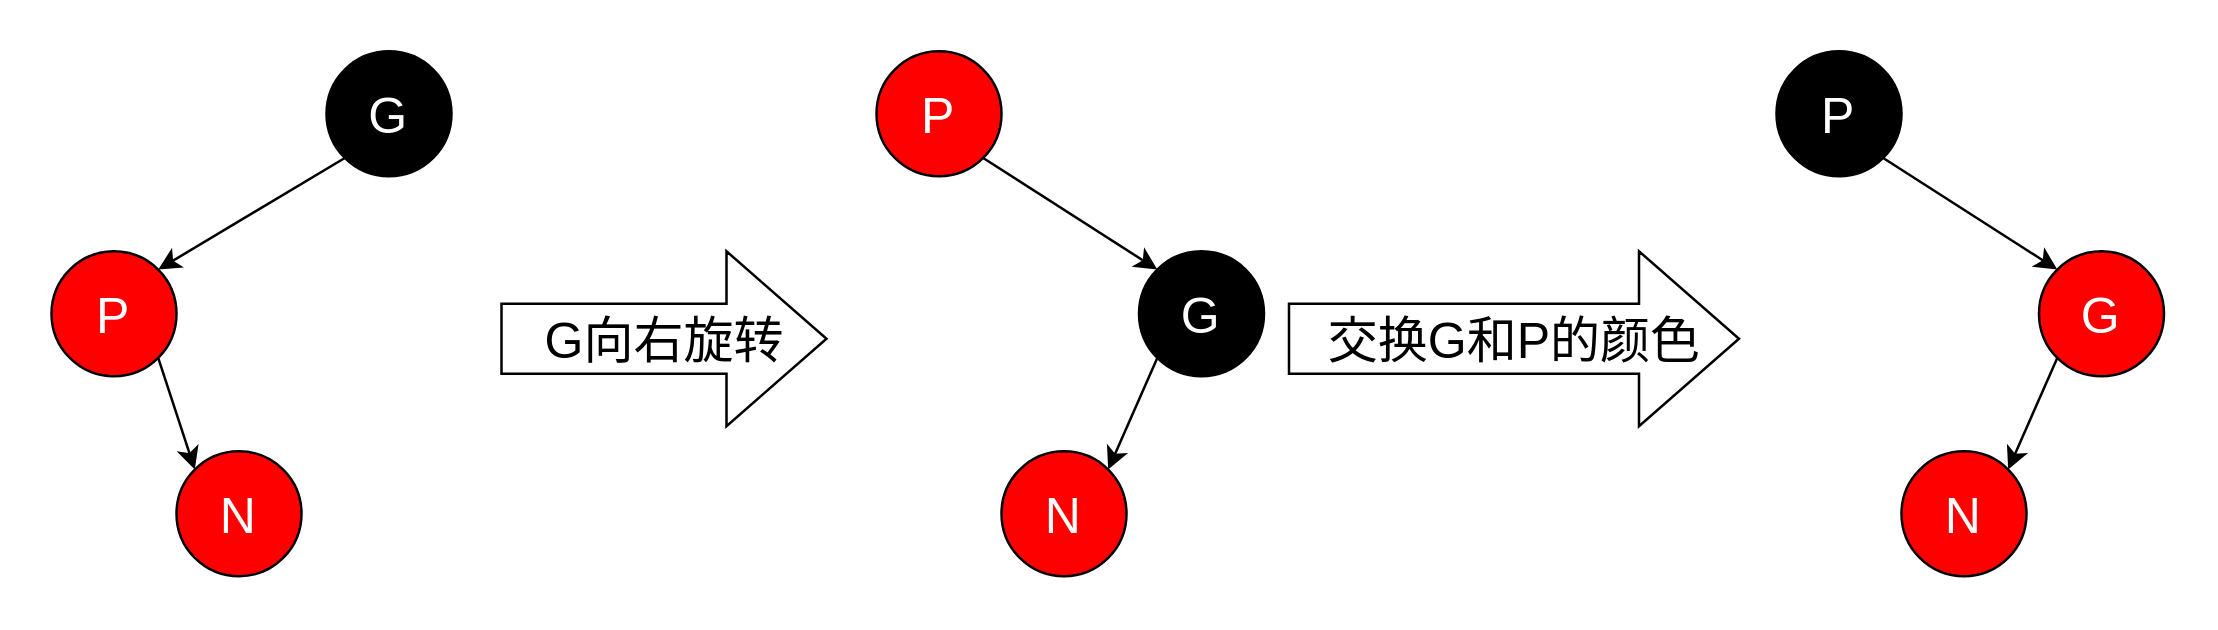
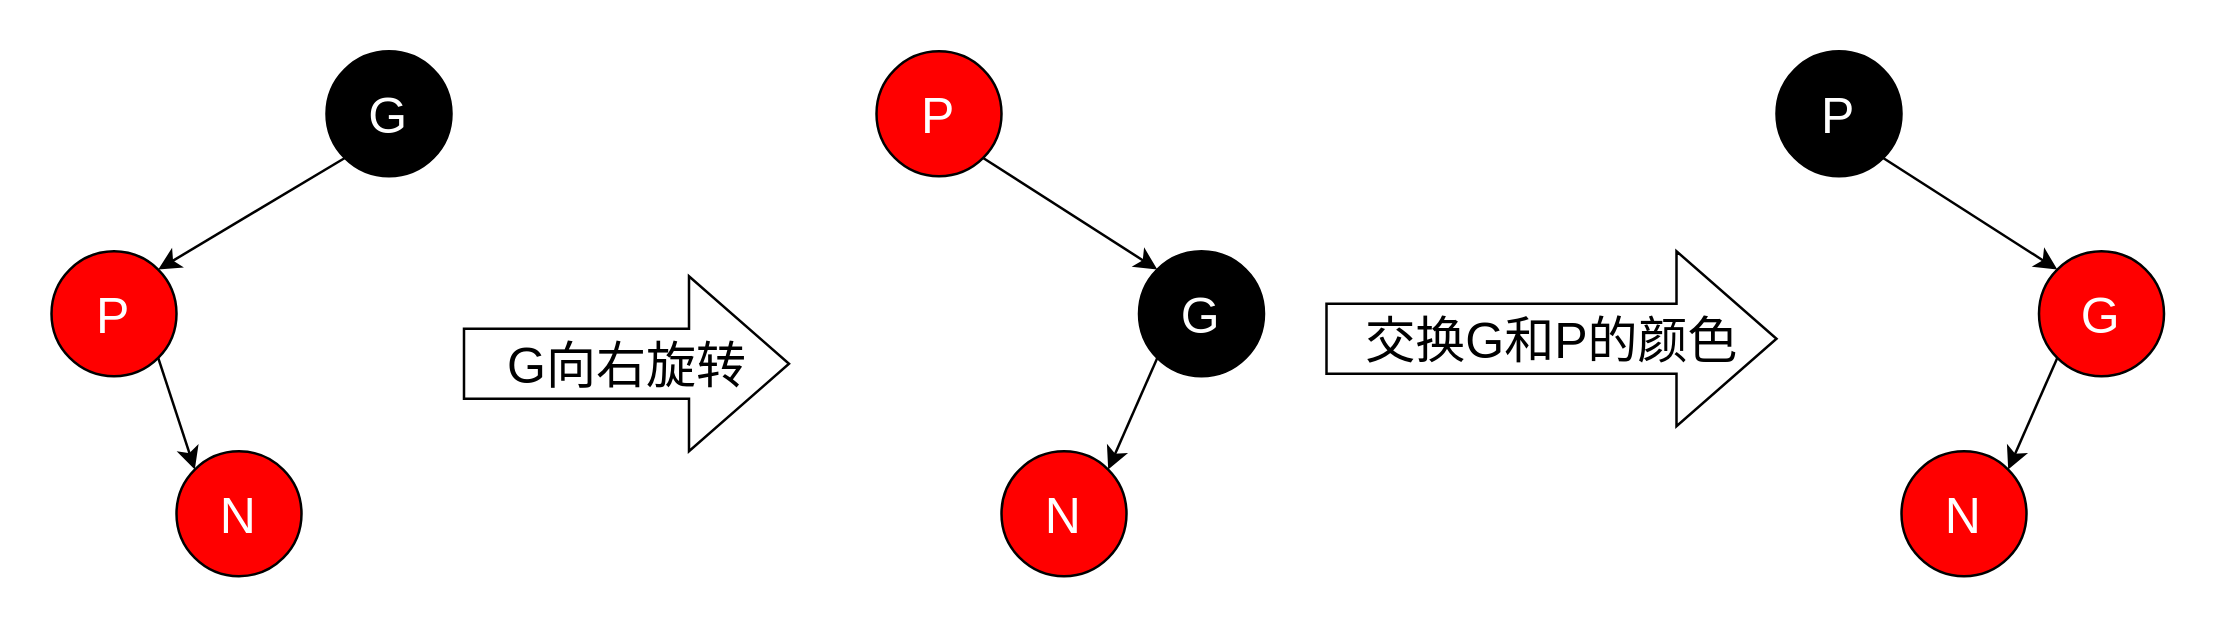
  <mxCell id="0" />
  <mxCell id="1" parent="0" />
  <mxCell id="2" style="edgeStyle=none;rounded=0;orthogonalLoop=1;jettySize=auto;html=1;exitX=1;exitY=1;exitDx=0;exitDy=0;entryX=0;entryY=0;entryDx=0;entryDy=0;fontSize=20;fontColor=#FFFFFF;" parent="1" source="3" target="4" edge="1"><mxGeometry relative="1" as="geometry" /></mxCell>
  <mxCell id="3" value="&lt;font color=&quot;#ffffff&quot; style=&quot;font-size: 20px;&quot;&gt;P&lt;/font&gt;" style="ellipse;whiteSpace=wrap;html=1;aspect=fixed;fillColor=#FF0000;" parent="1" vertex="1"><mxGeometry x="20" y="100" width="50" height="50" as="geometry" /></mxCell>
  <mxCell id="4" value="&lt;font color=&quot;#ffffff&quot;&gt;&lt;span style=&quot;font-size: 20px;&quot;&gt;N&lt;/span&gt;&lt;/font&gt;" style="ellipse;whiteSpace=wrap;html=1;aspect=fixed;fillColor=#FF0000;" parent="1" vertex="1"><mxGeometry x="70" y="180" width="50" height="50" as="geometry" /></mxCell>
  <mxCell id="5" style="edgeStyle=none;rounded=0;orthogonalLoop=1;jettySize=auto;html=1;exitX=0;exitY=1;exitDx=0;exitDy=0;entryX=1;entryY=0;entryDx=0;entryDy=0;fontSize=20;fontColor=#000000;" parent="1" source="6" target="3" edge="1"><mxGeometry relative="1" as="geometry" /></mxCell>
  <mxCell id="6" value="&lt;font style=&quot;font-size: 20px;&quot; color=&quot;#ffffff&quot;&gt;G&lt;/font&gt;" style="ellipse;whiteSpace=wrap;html=1;aspect=fixed;fillColor=#000000;" parent="1" vertex="1"><mxGeometry x="130" y="20" width="50" height="50" as="geometry" /></mxCell>
- <mxCell id="7" value="G向右旋转" style="html=1;shadow=0;dashed=0;align=center;verticalAlign=middle;shape=mxgraph.arrows2.arrow;dy=0.6;dx=40;notch=0;sketch=0;fontSize=20;fontColor=#000000;fillColor=#FFFFFF;" vertex="1" parent="1"><mxGeometry x="200" y="100" width="130" height="70" as="geometry" /></mxCell>
+ <mxCell id="7" value="G向右旋转" style="html=1;shadow=0;dashed=0;align=center;verticalAlign=middle;shape=mxgraph.arrows2.arrow;dy=0.6;dx=40;notch=0;sketch=0;fontSize=20;fontColor=#000000;fillColor=#FFFFFF;" vertex="1" parent="1"><mxGeometry x="185" y="110" width="130" height="70" as="geometry" /></mxCell>
  <mxCell id="8" style="edgeStyle=none;rounded=0;orthogonalLoop=1;jettySize=auto;html=1;exitX=1;exitY=1;exitDx=0;exitDy=0;entryX=0;entryY=0;entryDx=0;entryDy=0;fontSize=20;fontColor=#000000;" edge="1" parent="1" source="9" target="12"><mxGeometry relative="1" as="geometry" /></mxCell>
  <mxCell id="9" value="&lt;font color=&quot;#ffffff&quot; style=&quot;font-size: 20px;&quot;&gt;P&lt;/font&gt;" style="ellipse;whiteSpace=wrap;html=1;aspect=fixed;fillColor=#FF0000;" vertex="1" parent="1"><mxGeometry x="350" y="20" width="50" height="50" as="geometry" /></mxCell>
  <mxCell id="10" value="&lt;font color=&quot;#ffffff&quot;&gt;&lt;span style=&quot;font-size: 20px;&quot;&gt;N&lt;/span&gt;&lt;/font&gt;" style="ellipse;whiteSpace=wrap;html=1;aspect=fixed;fillColor=#FF0000;" vertex="1" parent="1"><mxGeometry x="400" y="180" width="50" height="50" as="geometry" /></mxCell>
  <mxCell id="11" style="edgeStyle=none;rounded=0;orthogonalLoop=1;jettySize=auto;html=1;exitX=0;exitY=1;exitDx=0;exitDy=0;entryX=1;entryY=0;entryDx=0;entryDy=0;fontSize=20;fontColor=#000000;" edge="1" parent="1" source="12" target="10"><mxGeometry relative="1" as="geometry" /></mxCell>
  <mxCell id="12" value="&lt;font style=&quot;font-size: 20px;&quot; color=&quot;#ffffff&quot;&gt;G&lt;/font&gt;" style="ellipse;whiteSpace=wrap;html=1;aspect=fixed;fillColor=#000000;" vertex="1" parent="1"><mxGeometry x="455" y="100" width="50" height="50" as="geometry" /></mxCell>
- <mxCell id="13" value="交换G和P的颜色" style="html=1;shadow=0;dashed=0;align=center;verticalAlign=middle;shape=mxgraph.arrows2.arrow;dy=0.6;dx=40;notch=0;sketch=0;fontSize=20;fontColor=#000000;fillColor=#FFFFFF;" vertex="1" parent="1"><mxGeometry x="515" y="100" width="180" height="70" as="geometry" /></mxCell>
+ <mxCell id="13" value="交换G和P的颜色" style="html=1;shadow=0;dashed=0;align=center;verticalAlign=middle;shape=mxgraph.arrows2.arrow;dy=0.6;dx=40;notch=0;sketch=0;fontSize=20;fontColor=#000000;fillColor=#FFFFFF;" vertex="1" parent="1"><mxGeometry x="530" y="100" width="180" height="70" as="geometry" /></mxCell>
  <mxCell id="14" style="edgeStyle=none;rounded=0;orthogonalLoop=1;jettySize=auto;html=1;exitX=1;exitY=1;exitDx=0;exitDy=0;entryX=0;entryY=0;entryDx=0;entryDy=0;fontSize=20;fontColor=#000000;" edge="1" parent="1" source="15" target="18"><mxGeometry relative="1" as="geometry" /></mxCell>
  <mxCell id="15" value="&lt;font color=&quot;#ffffff&quot; style=&quot;font-size: 20px;&quot;&gt;P&lt;/font&gt;" style="ellipse;whiteSpace=wrap;html=1;aspect=fixed;fillColor=#000000;" vertex="1" parent="1"><mxGeometry x="710" y="20" width="50" height="50" as="geometry" /></mxCell>
  <mxCell id="16" value="&lt;font color=&quot;#ffffff&quot;&gt;&lt;span style=&quot;font-size: 20px;&quot;&gt;N&lt;/span&gt;&lt;/font&gt;" style="ellipse;whiteSpace=wrap;html=1;aspect=fixed;fillColor=#FF0000;" vertex="1" parent="1"><mxGeometry x="760" y="180" width="50" height="50" as="geometry" /></mxCell>
  <mxCell id="17" style="edgeStyle=none;rounded=0;orthogonalLoop=1;jettySize=auto;html=1;exitX=0;exitY=1;exitDx=0;exitDy=0;entryX=1;entryY=0;entryDx=0;entryDy=0;fontSize=20;fontColor=#000000;" edge="1" parent="1" source="18" target="16"><mxGeometry relative="1" as="geometry" /></mxCell>
  <mxCell id="18" value="&lt;font style=&quot;font-size: 20px;&quot; color=&quot;#ffffff&quot;&gt;G&lt;/font&gt;" style="ellipse;whiteSpace=wrap;html=1;aspect=fixed;fillColor=#FF0000;" vertex="1" parent="1"><mxGeometry x="815" y="100" width="50" height="50" as="geometry" /></mxCell>
